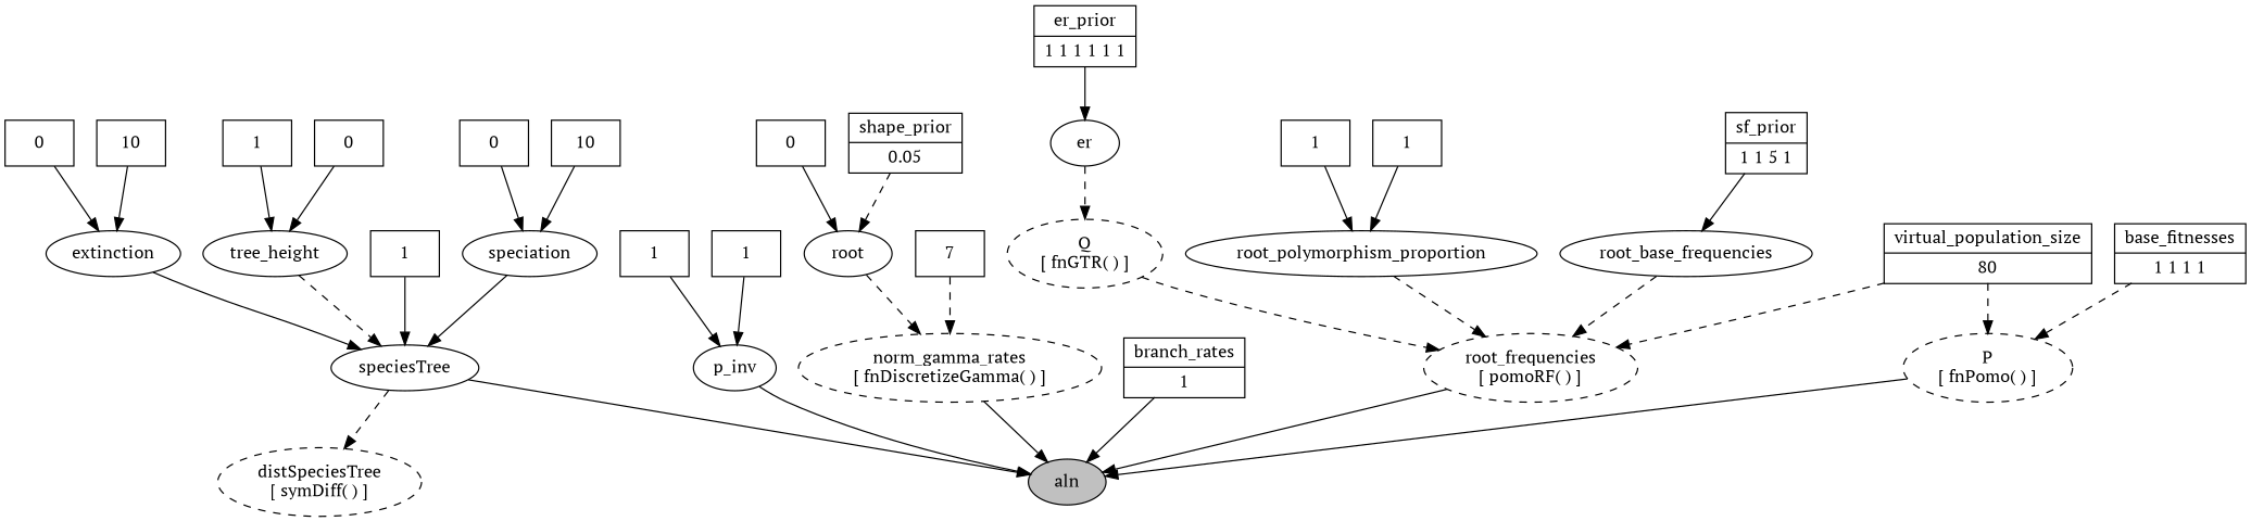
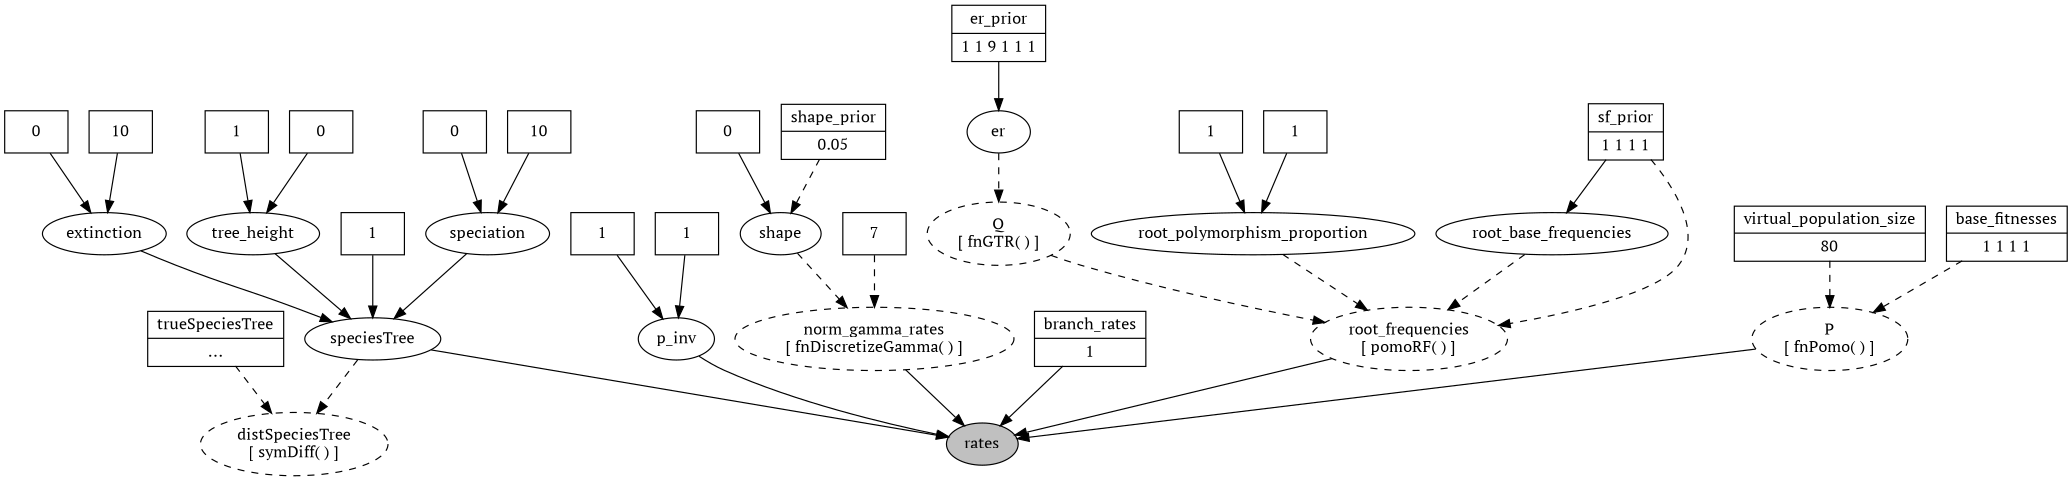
  digraph {
    fontname="PT Serif"
    node [fillcolor=white fontname="PT Serif" shape=oval style=filled]
    edge [fontname="PT Serif"]
    n1 [label=0 shape=box]
    n2 [label=speciation]
    n3 [label=speciesTree]
    n4 [label="distSpeciesTree\n[ symDiff( ) ]" style="dashed,filled"]
-   n5 [fillcolor=gray label=aln]
-   n6 [label="{sf_prior|1 1 5 1}" shape=record]
+   n5 [fillcolor=gray label=rates]
+   n6 [label="{sf_prior|1 1 1 1}" shape=record]
    n7 [label=root_base_frequencies]
    n8 [label="root_frequencies\n[ pomoRF( ) ]" style="dashed,filled"]
    n9 [label="Q\n[ fnGTR( ) ]" style="dashed,filled"]
    n10 [label="{base_fitnesses|1 1 1 1}" shape=record]
    n11 [label="P\n[ fnPomo( ) ]" style="dashed,filled"]
    n12 [label=root_polymorphism_proportion]
    n13 [label=p_inv]
    n14 [label="{virtual_population_size|80}" shape=record]
+   n15 [label="{trueSpeciesTree| ... }" shape=record]
    n16 [label=0 shape=box]
-   n17 [label=root]
+   n17 [label=shape]
    n18 [label="norm_gamma_rates\n[ fnDiscretizeGamma( ) ]" style="dashed,filled"]
    n19 [label="{branch_rates|1}" shape=record]
-   n20 [label="{er_prior|1 1 1 1 1 1}" shape=record]
+   n20 [label="{er_prior|1 1 9 1 1 1}" shape=record]
    n21 [label=er]
    n22 [label=7 shape=box]
    n23 [label=1 shape=box]
    n24 [label="{shape_prior|0.05}" shape=record]
    n25 [label=extinction]
    n26 [label=1 shape=box]
    n27 [label=tree_height]
    n28 [label=0 shape=box]
    n29 [label=1 shape=box]
    n30 [label=10 shape=box]
    n31 [label=0 shape=box]
    n32 [label=1 shape=box]
    n33 [label=10 shape=box]
    n34 [label=1 shape=box]
    n35 [label=1 shape=box]
    n1 -> n2
    n2 -> n3
    n3 -> n4 [style=dashed]
    n3 -> n5
    n6 -> n7
    n7 -> n8 [style=dashed]
    n8 -> n5
    n9 -> n8 [style=dashed]
    n10 -> n11 [style=dashed]
    n11 -> n5
    n12 -> n8 [style=dashed]
    n13 -> n5
-   n14 -> n8 [style=dashed]
+   n6 -> n8 [style=dashed]
    n14 -> n11 [style=dashed]
+   n15 -> n4 [style=dashed]
    n16 -> n17
    n17 -> n18 [style=dashed]
    n18 -> n5
    n19 -> n5
    n20 -> n21
    n21 -> n9 [style=dashed]
    n22 -> n18 [style=dashed]
    n23 -> n13
    n24 -> n17 [style=dashed]
    n25 -> n3
    n26 -> n27
-   n27 -> n3 [style=dashed]
+   n27 -> n3
    n28 -> n27
    n29 -> n3
    n30 -> n2
    n31 -> n25
    n32 -> n13
    n33 -> n25
    n34 -> n12
    n35 -> n12
  }
